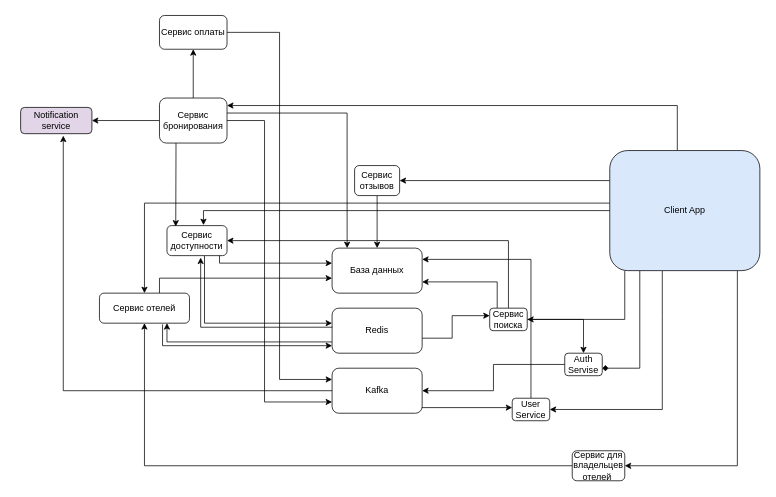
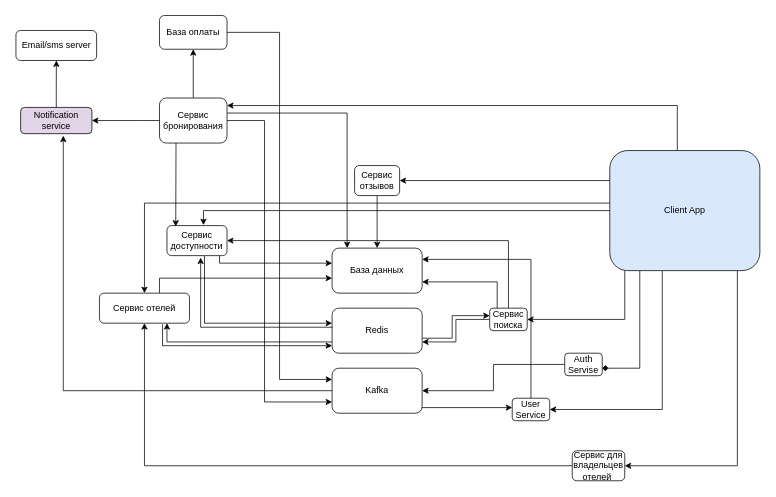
  <mxCell id="0" />
  <mxCell id="1" parent="0" />
  <mxCell id="2" value="" style="edgeStyle=orthogonalEdgeStyle;rounded=0;orthogonalLoop=1;jettySize=auto;html=1;" edge="1" parent="1" source="9" target="13"><mxGeometry relative="1" as="geometry"><Array as="points"><mxPoint x="902" y="140" /></Array></mxGeometry></mxCell>
  <mxCell id="3" value="" style="edgeStyle=orthogonalEdgeStyle;rounded=0;orthogonalLoop=1;jettySize=auto;html=1;" edge="1" parent="1" source="9" target="17"><mxGeometry relative="1" as="geometry"><Array as="points"><mxPoint x="832" y="425" /></Array></mxGeometry></mxCell>
  <mxCell id="4" value="" style="edgeStyle=orthogonalEdgeStyle;rounded=0;orthogonalLoop=1;jettySize=auto;html=1;endArrow=diamond;" edge="1" parent="1" source="9" target="19"><mxGeometry relative="1" as="geometry"><Array as="points"><mxPoint x="852" y="490" /></Array></mxGeometry></mxCell>
  <mxCell id="5" value="" style="edgeStyle=orthogonalEdgeStyle;rounded=0;orthogonalLoop=1;jettySize=auto;html=1;" edge="1" parent="1" source="9" target="21"><mxGeometry relative="1" as="geometry"><Array as="points"><mxPoint x="882" y="420" /><mxPoint x="882" y="420" /></Array></mxGeometry></mxCell>
  <mxCell id="6" value="" style="edgeStyle=orthogonalEdgeStyle;rounded=0;orthogonalLoop=1;jettySize=auto;html=1;" edge="1" parent="1" source="9" target="23"><mxGeometry relative="1" as="geometry"><Array as="points"><mxPoint x="982" y="620" /></Array></mxGeometry></mxCell>
  <mxCell id="7" value="" style="edgeStyle=orthogonalEdgeStyle;rounded=0;orthogonalLoop=1;jettySize=auto;html=1;" edge="1" parent="1" source="9" target="27"><mxGeometry relative="1" as="geometry"><Array as="points"><mxPoint x="192" y="270" /></Array></mxGeometry></mxCell>
  <mxCell id="8" value="" style="edgeStyle=orthogonalEdgeStyle;rounded=0;orthogonalLoop=1;jettySize=auto;html=1;exitX=0;exitY=0.25;exitDx=0;exitDy=0;" edge="1" parent="1" source="9" target="36"><mxGeometry relative="1" as="geometry" /></mxCell>
  <mxCell id="9" value="Client App" style="rounded=1;whiteSpace=wrap;html=1;fillColor=#dae8fc;" vertex="1" parent="1"><mxGeometry x="812" width="200" height="160" as="geometry" y="200" /></mxCell>
  <mxCell id="10" value="" style="edgeStyle=orthogonalEdgeStyle;rounded=0;orthogonalLoop=1;jettySize=auto;html=1;" edge="1" parent="1" source="13" target="41"><mxGeometry relative="1" as="geometry" /></mxCell>
  <mxCell id="11" value="" style="edgeStyle=orthogonalEdgeStyle;rounded=0;orthogonalLoop=1;jettySize=auto;html=1;" edge="1" parent="1" source="13" target="44"><mxGeometry relative="1" as="geometry"><Array as="points"><mxPoint x="182" y="160" /><mxPoint x="182" y="160" /></Array></mxGeometry></mxCell>
  <mxCell id="12" style="edgeStyle=orthogonalEdgeStyle;rounded=0;orthogonalLoop=1;jettySize=auto;html=1;entryX=0;entryY=0.75;entryDx=0;entryDy=0;" edge="1" parent="1" source="13" target="25"><mxGeometry relative="1" as="geometry"><Array as="points"><mxPoint x="352" y="160" /><mxPoint x="352" y="535" /></Array></mxGeometry></mxCell>
  <mxCell id="13" value="Сервис бронирования" style="rounded=1;whiteSpace=wrap;html=1;" vertex="1" parent="1"><mxGeometry x="212" y="130" width="90" height="60" as="geometry" /></mxCell>
- <mxCell id="14" style="edgeStyle=orthogonalEdgeStyle;rounded=0;orthogonalLoop=1;jettySize=auto;html=1;" edge="1" parent="1" source="17" target="19"><mxGeometry relative="1" as="geometry" /></mxCell>
+ <mxCell id="14" style="edgeStyle=orthogonalEdgeStyle;rounded=0;orthogonalLoop=1;jettySize=auto;html=1;entryX=1;entryY=0.75;entryDx=0;entryDy=0;" edge="1" parent="1" source="17" target="34"><mxGeometry relative="1" as="geometry" /></mxCell>
  <mxCell id="15" style="edgeStyle=orthogonalEdgeStyle;rounded=0;orthogonalLoop=1;jettySize=auto;html=1;entryX=1;entryY=0.75;entryDx=0;entryDy=0;" edge="1" parent="1" source="17" target="28"><mxGeometry relative="1" as="geometry"><Array as="points"><mxPoint x="662" y="375" /></Array></mxGeometry></mxCell>
  <mxCell id="16" style="edgeStyle=orthogonalEdgeStyle;rounded=0;orthogonalLoop=1;jettySize=auto;html=1;entryX=1;entryY=0.5;entryDx=0;entryDy=0;" edge="1" parent="1" source="17" target="31"><mxGeometry relative="1" as="geometry"><Array as="points"><mxPoint x="677" y="320" /></Array></mxGeometry></mxCell>
  <mxCell id="17" value="Сервис поиска" style="whiteSpace=wrap;html=1;rounded=1;" vertex="1" parent="1"><mxGeometry x="652" y="410" width="50" height="30" as="geometry" /></mxCell>
  <mxCell id="18" value="" style="edgeStyle=orthogonalEdgeStyle;rounded=0;orthogonalLoop=1;jettySize=auto;html=1;" edge="1" parent="1" source="19" target="25"><mxGeometry relative="1" as="geometry" /></mxCell>
  <mxCell id="19" value="Auth Servise" style="whiteSpace=wrap;html=1;rounded=1;" vertex="1" parent="1"><mxGeometry x="752" y="470" width="50" height="30" as="geometry" /></mxCell>
  <mxCell id="20" style="edgeStyle=orthogonalEdgeStyle;rounded=0;orthogonalLoop=1;jettySize=auto;html=1;entryX=1;entryY=0.25;entryDx=0;entryDy=0;" edge="1" parent="1" source="21" target="28"><mxGeometry relative="1" as="geometry"><Array as="points"><mxPoint x="707" y="345" /></Array></mxGeometry></mxCell>
  <mxCell id="21" value="User Service" style="whiteSpace=wrap;html=1;rounded=1;" vertex="1" parent="1"><mxGeometry x="682" y="530" width="50" height="30" as="geometry" /></mxCell>
  <mxCell id="22" style="edgeStyle=orthogonalEdgeStyle;rounded=0;orthogonalLoop=1;jettySize=auto;html=1;entryX=0.5;entryY=1;entryDx=0;entryDy=0;" edge="1" parent="1" source="23" target="27"><mxGeometry relative="1" as="geometry" /></mxCell>
  <mxCell id="23" value="Сервис для владельцев отелей&amp;nbsp;" style="whiteSpace=wrap;html=1;rounded=1;" vertex="1" parent="1"><mxGeometry x="762" y="600" width="70" height="40" as="geometry" /></mxCell>
  <mxCell id="24" style="edgeStyle=orthogonalEdgeStyle;rounded=0;orthogonalLoop=1;jettySize=auto;html=1;entryX=0;entryY=0.75;entryDx=0;entryDy=0;" edge="1" parent="1"><mxGeometry relative="1" as="geometry"><mxPoint x="542" y="540" as="sourcePoint" /><mxPoint x="682" y="542.5" as="targetPoint" /><Array as="points"><mxPoint x="542" y="542" /></Array></mxGeometry></mxCell>
  <mxCell id="25" value="Kafka" style="whiteSpace=wrap;html=1;rounded=1;" vertex="1" parent="1"><mxGeometry x="442" y="490" width="120" height="60" as="geometry" /></mxCell>
  <mxCell id="26" value="" style="edgeStyle=orthogonalEdgeStyle;rounded=0;orthogonalLoop=1;jettySize=auto;html=1;" edge="1" parent="1" source="27" target="28"><mxGeometry relative="1" as="geometry"><Array as="points"><mxPoint x="212" y="370" /></Array></mxGeometry></mxCell>
  <mxCell id="27" value="Сервис отелей" style="whiteSpace=wrap;html=1;rounded=1;" vertex="1" parent="1"><mxGeometry x="132" y="390" width="120" height="40" as="geometry" /></mxCell>
  <mxCell id="28" value="База данных" style="whiteSpace=wrap;html=1;rounded=1;" vertex="1" parent="1"><mxGeometry x="442" y="330" width="120" height="60" as="geometry" /></mxCell>
  <mxCell id="29" value="" style="edgeStyle=orthogonalEdgeStyle;rounded=0;orthogonalLoop=1;jettySize=auto;html=1;exitX=1;exitY=0.75;exitDx=0;exitDy=0;" edge="1" parent="1" source="31" target="28"><mxGeometry relative="1" as="geometry"><Array as="points"><mxPoint x="292" y="330" /><mxPoint x="292" y="350" /></Array></mxGeometry></mxCell>
  <mxCell id="30" value="" style="edgeStyle=orthogonalEdgeStyle;rounded=0;orthogonalLoop=1;jettySize=auto;html=1;" edge="1" parent="1" source="31" target="34"><mxGeometry relative="1" as="geometry"><Array as="points"><mxPoint x="272" y="430" /></Array></mxGeometry></mxCell>
  <mxCell id="31" value="Сервис доступности" style="whiteSpace=wrap;html=1;rounded=1;" vertex="1" parent="1"><mxGeometry x="222" y="300" width="80" height="40" as="geometry" /></mxCell>
  <mxCell id="32" style="edgeStyle=orthogonalEdgeStyle;rounded=0;orthogonalLoop=1;jettySize=auto;html=1;exitX=0;exitY=0.75;exitDx=0;exitDy=0;entryX=0.75;entryY=1;entryDx=0;entryDy=0;" edge="1" parent="1" source="34" target="27"><mxGeometry relative="1" as="geometry"><Array as="points"><mxPoint x="222" y="455" /></Array></mxGeometry></mxCell>
  <mxCell id="33" style="edgeStyle=orthogonalEdgeStyle;rounded=0;orthogonalLoop=1;jettySize=auto;html=1;" edge="1" parent="1" source="34"><mxGeometry relative="1" as="geometry"><mxPoint x="652" y="420" as="targetPoint" /><Array as="points"><mxPoint x="602" y="450" /><mxPoint x="602" y="420" /></Array></mxGeometry></mxCell>
  <mxCell id="34" value="Redis" style="whiteSpace=wrap;html=1;rounded=1;" vertex="1" parent="1"><mxGeometry x="442" y="410" width="120" height="60" as="geometry" /></mxCell>
  <mxCell id="35" style="edgeStyle=orthogonalEdgeStyle;rounded=0;orthogonalLoop=1;jettySize=auto;html=1;entryX=0.5;entryY=0;entryDx=0;entryDy=0;" edge="1" parent="1" source="36" target="28"><mxGeometry relative="1" as="geometry" /></mxCell>
  <mxCell id="36" value="Сервис отзывов" style="whiteSpace=wrap;html=1;rounded=1;" vertex="1" parent="1"><mxGeometry x="472" y="220" width="60" height="40" as="geometry" /></mxCell>
  <mxCell id="37" style="edgeStyle=orthogonalEdgeStyle;rounded=0;orthogonalLoop=1;jettySize=auto;html=1;entryX=0.608;entryY=-0.017;entryDx=0;entryDy=0;entryPerimeter=0;" edge="1" parent="1" source="9" target="31"><mxGeometry relative="1" as="geometry"><Array as="points"><mxPoint x="271" y="280" /></Array></mxGeometry></mxCell>
  <mxCell id="38" style="edgeStyle=orthogonalEdgeStyle;rounded=0;orthogonalLoop=1;jettySize=auto;html=1;entryX=0.561;entryY=1.065;entryDx=0;entryDy=0;entryPerimeter=0;exitX=0.004;exitY=0.423;exitDx=0;exitDy=0;exitPerimeter=0;" edge="1" parent="1" source="34" target="31"><mxGeometry relative="1" as="geometry" /></mxCell>
  <mxCell id="39" style="edgeStyle=orthogonalEdgeStyle;rounded=0;orthogonalLoop=1;jettySize=auto;html=1;entryX=0;entryY=0.833;entryDx=0;entryDy=0;entryPerimeter=0;exitX=0.701;exitY=1.041;exitDx=0;exitDy=0;exitPerimeter=0;" edge="1" parent="1" source="27" target="34"><mxGeometry relative="1" as="geometry"><Array as="points"><mxPoint x="216" y="460" /></Array></mxGeometry></mxCell>
  <mxCell id="40" style="edgeStyle=orthogonalEdgeStyle;rounded=0;orthogonalLoop=1;jettySize=auto;html=1;entryX=0.146;entryY=0.03;entryDx=0;entryDy=0;entryPerimeter=0;" edge="1" parent="1" source="13" target="31"><mxGeometry relative="1" as="geometry"><Array as="points"><mxPoint x="234" y="200" /><mxPoint x="234" y="200" /></Array></mxGeometry></mxCell>
- <mxCell id="41" value="Сервис оплаты" style="whiteSpace=wrap;html=1;rounded=1;" vertex="1" parent="1"><mxGeometry x="212" y="20" width="90" height="45" as="geometry" /></mxCell>
+ <mxCell id="41" value="База оплаты" style="whiteSpace=wrap;html=1;rounded=1;" vertex="1" parent="1"><mxGeometry x="212" y="20" width="90" height="45" as="geometry" /></mxCell>
  <mxCell id="42" style="edgeStyle=orthogonalEdgeStyle;rounded=0;orthogonalLoop=1;jettySize=auto;html=1;entryX=0.167;entryY=0;entryDx=0;entryDy=0;entryPerimeter=0;" edge="1" parent="1" source="13" target="28"><mxGeometry relative="1" as="geometry"><Array as="points"><mxPoint x="462" y="150" /></Array></mxGeometry></mxCell>
+ <mxCell id="43" value="" style="edgeStyle=orthogonalEdgeStyle;rounded=0;orthogonalLoop=1;jettySize=auto;html=1;" edge="1" parent="1" source="44" target="45"><mxGeometry relative="1" as="geometry" /></mxCell>
  <mxCell id="44" value="Notification service" style="whiteSpace=wrap;html=1;rounded=1;fillColor=#e1d5e7;" vertex="1" parent="1"><mxGeometry x="27" y="142.5" width="95" height="35" as="geometry" /></mxCell>
+ <mxCell id="45" value="Email/sms server" style="whiteSpace=wrap;html=1;rounded=1;" vertex="1" parent="1"><mxGeometry x="20.75" y="40" width="107.5" height="40" as="geometry" /></mxCell>
  <mxCell id="46" style="edgeStyle=orthogonalEdgeStyle;rounded=0;orthogonalLoop=1;jettySize=auto;html=1;entryX=0;entryY=0.25;entryDx=0;entryDy=0;" edge="1" parent="1" source="41" target="25"><mxGeometry relative="1" as="geometry" /></mxCell>
  <mxCell id="47" style="edgeStyle=orthogonalEdgeStyle;rounded=0;orthogonalLoop=1;jettySize=auto;html=1;entryX=0.598;entryY=1.076;entryDx=0;entryDy=0;entryPerimeter=0;" edge="1" parent="1" source="25" target="44"><mxGeometry relative="1" as="geometry" /></mxCell>
